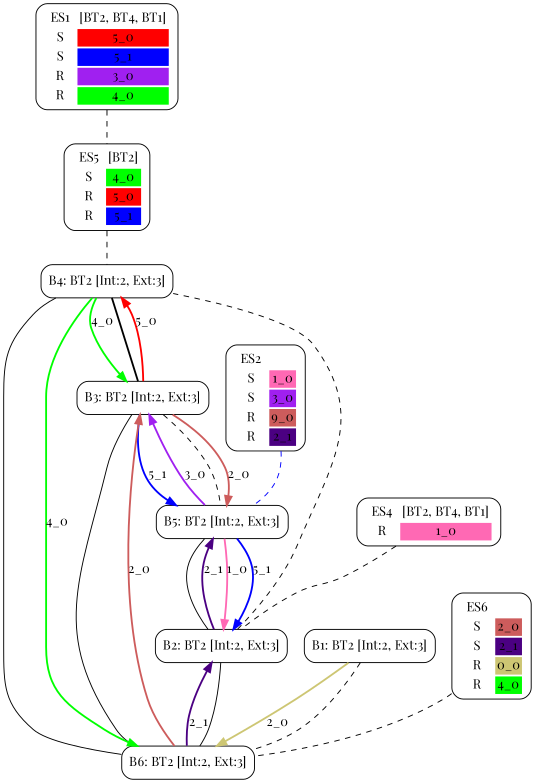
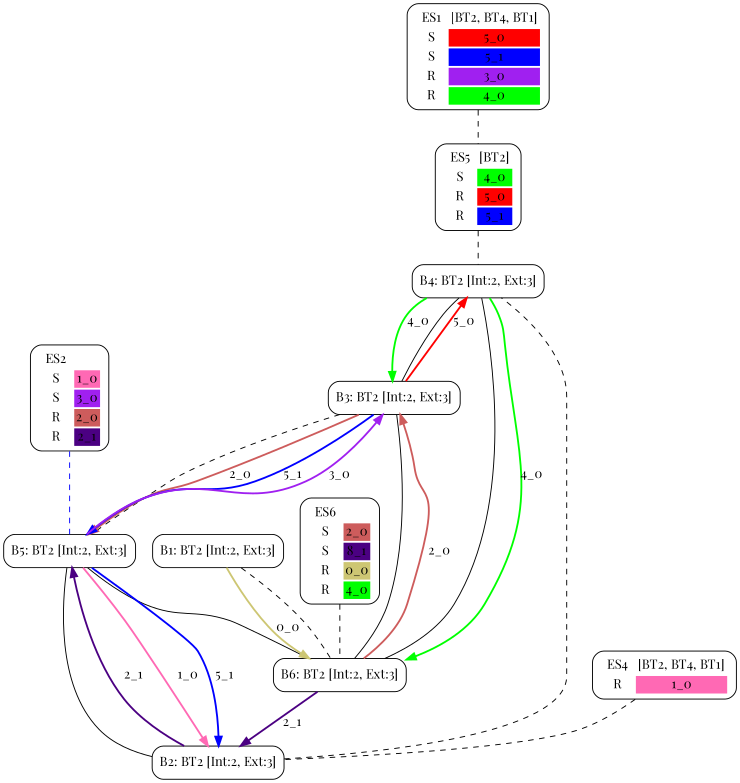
  digraph {
    fontname="Playfair Display"
    node [fontname="Playfair Display" shape=box style=rounded]
    edge [arrowhead=none fontname="Playfair Display" style=bold]
    n1 [label=<<TABLE  BORDER="0"><TR> <TD ALIGN="CENTER" BORDER="0"> ES1 </TD> <TD>[BT2, BT4, BT1]</TD> </TR><TR><TD>S</TD><TD BGCOLOR="red">5_0</TD></TR> <TR><TD>S</TD><TD BGCOLOR="blue">5_1</TD></TR> <TR><TD>R</TD><TD BGCOLOR="purple">3_0</TD></TR> <TR><TD>R</TD><TD BGCOLOR="green">4_0</TD></TR> </TABLE>>]
    n2 [label=<<TABLE  BORDER="0"><TR> <TD ALIGN="CENTER" BORDER="0"> ES5 </TD> <TD>[BT2]</TD> </TR><TR><TD>S</TD><TD BGCOLOR="green">4_0</TD></TR> <TR><TD>R</TD><TD BGCOLOR="red">5_0</TD></TR> <TR><TD>R</TD><TD BGCOLOR="blue">5_1</TD></TR> </TABLE>>]
    n3 [label="B3: BT2 [Int:2, Ext:3]"]
    n4 [label="B5: BT2 [Int:2, Ext:3]"]
    n5 [label="B4: BT2 [Int:2, Ext:3]"]
    n6 [label="B6: BT2 [Int:2, Ext:3]"]
-   n7 [label=<<TABLE  BORDER="0"><TR> <TD ALIGN="CENTER" BORDER="0"> ES2 </TD>  </TR><TR><TD>S</TD><TD BGCOLOR="hotpink">1_0</TD></TR> <TR><TD>S</TD><TD BGCOLOR="purple">3_0</TD></TR> <TR><TD>R</TD><TD BGCOLOR="indianred">9_0</TD></TR> <TR><TD>R</TD><TD BGCOLOR="indigo">2_1</TD></TR> </TABLE>>]
+   n7 [label=<<TABLE  BORDER="0"><TR> <TD ALIGN="CENTER" BORDER="0"> ES2 </TD>  </TR><TR><TD>S</TD><TD BGCOLOR="hotpink">1_0</TD></TR> <TR><TD>S</TD><TD BGCOLOR="purple">3_0</TD></TR> <TR><TD>R</TD><TD BGCOLOR="indianred">2_0</TD></TR> <TR><TD>R</TD><TD BGCOLOR="indigo">2_1</TD></TR> </TABLE>>]
    n8 [label="B2: BT2 [Int:2, Ext:3]"]
    n9 [label="B1: BT2 [Int:2, Ext:3]"]
    n10 [label=<<TABLE  BORDER="0"><TR> <TD ALIGN="CENTER" BORDER="0"> ES4 </TD> <TD>[BT2, BT4, BT1]</TD> </TR><TR><TD>R</TD><TD BGCOLOR="hotpink">1_0</TD></TR> </TABLE>>]
-   n11 [label=<<TABLE  BORDER="0"><TR> <TD ALIGN="CENTER" BORDER="0"> ES6 </TD>  </TR><TR><TD>S</TD><TD BGCOLOR="indianred">2_0</TD></TR> <TR><TD>S</TD><TD BGCOLOR="indigo">2_1</TD></TR> <TR><TD>R</TD><TD BGCOLOR="khaki3">0_0</TD></TR> <TR><TD>R</TD><TD BGCOLOR="green">4_0</TD></TR> </TABLE>>]
+   n11 [label=<<TABLE  BORDER="0"><TR> <TD ALIGN="CENTER" BORDER="0"> ES6 </TD>  </TR><TR><TD>S</TD><TD BGCOLOR="indianred">2_0</TD></TR> <TR><TD>S</TD><TD BGCOLOR="indigo">8_1</TD></TR> <TR><TD>R</TD><TD BGCOLOR="khaki3">0_0</TD></TR> <TR><TD>R</TD><TD BGCOLOR="green">4_0</TD></TR> </TABLE>>]
    n1 -> n2 [style=dashed]
    n2 -> n5 [style=dashed]
    n3 -> n4 [style=dashed]
    n3 -> n4 [color=indianred label="2_0" arrowhead=""]
    n3 -> n4 [color=blue label="5_1" arrowhead=""]
-   n3 -> n5
+   n3 -> n5 [style=""]
    n3 -> n5 [color=red label="5_0" arrowhead=""]
    n3 -> n6 [style=""]
    n4 -> n3 [color=purple label="3_0" arrowhead=""]
    n4 -> n8 [color=hotpink label="1_0" arrowhead=""]
    n4 -> n8 [color=blue label="5_1" arrowhead=""]
    n5 -> n3 [color=green label="4_0" arrowhead=""]
    n5 -> n6 [style=""]
    n5 -> n6 [color=green label="4_0" arrowhead=""]
    n6 -> n3 [color=indianred label="2_0" arrowhead=""]
    n6 -> n8 [color=indigo label="2_1" arrowhead=""]
    n7 -> n4 [color=blue style=dashed]
    n8 -> n4 [style=""]
    n8 -> n4 [color=indigo label="2_1" arrowhead=""]
    n8 -> n5 [style=dashed]
-   n8 -> n6 [style=""]
+   n4 -> n6 [style=""]
    n9 -> n6 [style=dashed]
-   n9 -> n6 [color=khaki3 label="2_0" arrowhead=""]
+   n9 -> n6 [color=khaki3 label="0_0" arrowhead=""]
    n10 -> n8 [style=dashed]
    n11 -> n6 [style=dashed]
  }
